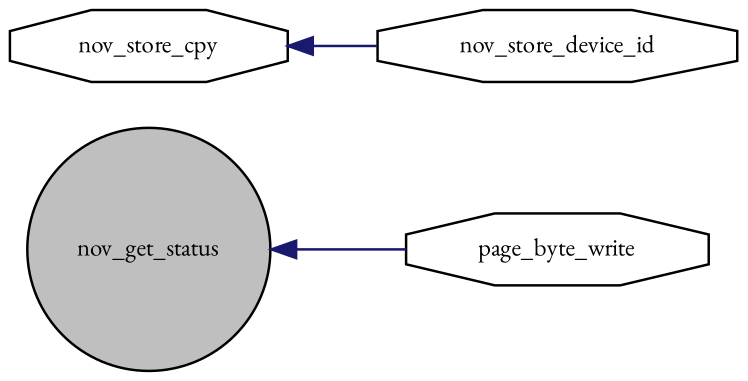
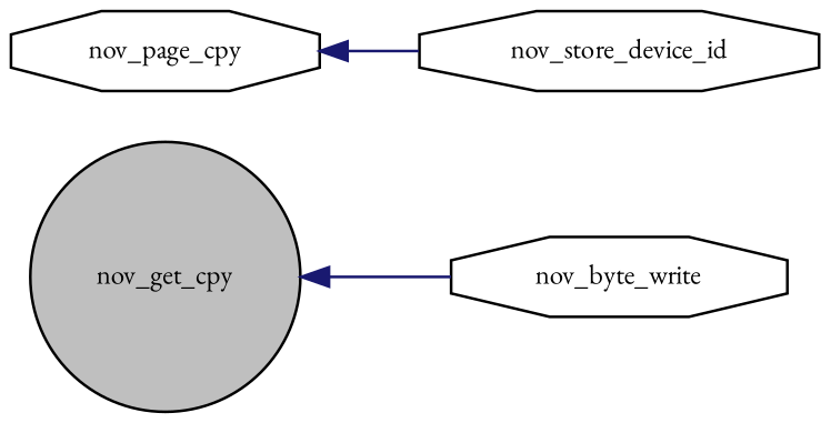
  digraph {
    fontname="EB Garamond"
    rankdir=LR
    node [color=black fillcolor=white fontname="EB Garamond" fontsize=10 shape=octagon style=filled]
    edge [color=midnightblue dir=back fontname="EB Garamond" fontsize=10 labelfontname=Helvetica labelfontsize=10 style=solid]
-   n1 [fillcolor=grey75 fontcolor=black height=0.2 label=nov_get_status shape=circle width=0.4]
-   n2 [height=0.2 label=page_byte_write width=0.4]
-   n3 [height=0.2 label=nov_store_cpy width=0.4]
+   n1 [fillcolor=grey75 fontcolor=black height=0.2 label=nov_get_cpy shape=circle width=0.4]
+   n2 [height=0.2 label=nov_byte_write width=0.4]
+   n3 [height=0.2 label=nov_page_cpy width=0.4]
    n4 [height=0.2 label=nov_store_device_id width=0.4]
    n1 -> n2
    n3 -> n4
  }
